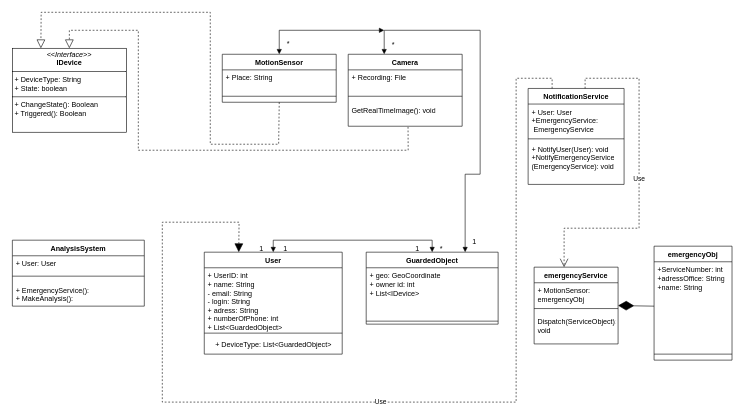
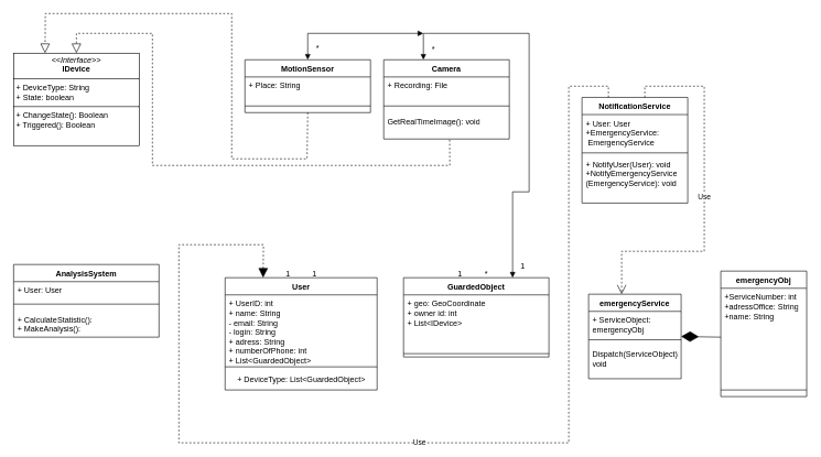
  <mxCell id="0" />
  <mxCell id="1" parent="0" />
  <mxCell id="2" value="GuardedObject" style="swimlane;fontStyle=1;align=center;verticalAlign=top;childLayout=stackLayout;horizontal=1;startSize=26;horizontalStack=0;resizeParent=1;resizeParentMax=0;resizeLast=0;collapsible=1;marginBottom=0;whiteSpace=wrap;html=1;" parent="1" vertex="1"><mxGeometry x="610" y="420" width="220" height="120" as="geometry" /></mxCell>
  <mxCell id="3" value="+ geo: GeoCoordinate&amp;nbsp;&lt;br&gt;+ owner id: int&lt;div&gt;+ List&amp;lt;IDevice&amp;gt;&lt;br&gt;&lt;div&gt;&lt;br&gt;&lt;/div&gt;&lt;/div&gt;" style="text;strokeColor=none;fillColor=none;align=left;verticalAlign=top;spacingLeft=4;spacingRight=4;overflow=hidden;rotatable=0;points=[[0,0.5],[1,0.5]];portConstraint=eastwest;whiteSpace=wrap;html=1;" parent="2" vertex="1"><mxGeometry y="26" width="220" height="84" as="geometry" /></mxCell>
  <mxCell id="4" value="" style="line;strokeWidth=1;fillColor=none;align=left;verticalAlign=middle;spacingTop=-1;spacingLeft=3;spacingRight=3;rotatable=0;labelPosition=right;points=[];portConstraint=eastwest;strokeColor=inherit;" parent="2" vertex="1"><mxGeometry y="110" width="220" height="10" as="geometry" /></mxCell>
  <mxCell id="5" value="User" style="swimlane;fontStyle=1;align=center;verticalAlign=top;childLayout=stackLayout;horizontal=1;startSize=26;horizontalStack=0;resizeParent=1;resizeParentMax=0;resizeLast=0;collapsible=1;marginBottom=0;whiteSpace=wrap;html=1;" parent="1" vertex="1"><mxGeometry x="340" y="420" width="230" height="170" as="geometry"><mxRectangle x="40" y="70" width="120" height="30" as="alternateBounds" /></mxGeometry></mxCell>
  <mxCell id="6" value="&lt;div&gt;+ UserID: int&lt;/div&gt;+ name: String&lt;div&gt;- email: String&lt;br&gt;&lt;div&gt;- login: String&lt;br&gt;&lt;div&gt;+ adress: String&lt;/div&gt;&lt;div&gt;+ numberOfPhone: int&lt;/div&gt;&lt;div&gt;+ List&amp;lt;&lt;span style=&quot;text-align: center; background-color: initial;&quot;&gt;GuardedObject&lt;/span&gt;&lt;span style=&quot;background-color: initial;&quot;&gt;&amp;gt;&lt;/span&gt;&lt;/div&gt;&lt;div&gt;&lt;span style=&quot;background-color: initial;&quot;&gt;&lt;br&gt;&lt;/span&gt;&lt;/div&gt;&lt;div&gt;&lt;span style=&quot;background-color: initial;&quot;&gt;&lt;br&gt;&lt;/span&gt;&lt;/div&gt;&lt;div&gt;&lt;span style=&quot;background-color: initial;&quot;&gt;&lt;br&gt;&lt;/span&gt;&lt;/div&gt;&lt;div&gt;&lt;br&gt;&lt;/div&gt;&lt;/div&gt;&lt;/div&gt;" style="text;strokeColor=none;fillColor=none;align=left;verticalAlign=top;spacingLeft=4;spacingRight=4;overflow=hidden;rotatable=0;points=[[0,0.5],[1,0.5]];portConstraint=eastwest;whiteSpace=wrap;html=1;" parent="5" vertex="1"><mxGeometry y="26" width="230" height="104" as="geometry" /></mxCell>
  <mxCell id="7" value="" style="line;strokeWidth=1;fillColor=none;align=left;verticalAlign=middle;spacingTop=-1;spacingLeft=3;spacingRight=3;rotatable=0;labelPosition=right;points=[];portConstraint=eastwest;strokeColor=inherit;" parent="5" vertex="1"><mxGeometry y="130" width="230" height="10" as="geometry" /></mxCell>
  <mxCell id="8" value="+ DeviceType: List&amp;lt;GuardedObject&amp;gt;" style="text;html=1;align=center;verticalAlign=middle;resizable=0;points=[];autosize=1;strokeColor=none;fillColor=none;" parent="5" vertex="1"><mxGeometry y="140" width="230" height="30" as="geometry" /></mxCell>
  <mxCell id="9" value="emergencyObj&lt;div&gt;&lt;br&gt;&lt;/div&gt;" style="swimlane;fontStyle=1;align=center;verticalAlign=top;childLayout=stackLayout;horizontal=1;startSize=26;horizontalStack=0;resizeParent=1;resizeParentMax=0;resizeLast=0;collapsible=1;marginBottom=0;whiteSpace=wrap;html=1;" parent="1" vertex="1"><mxGeometry x="1090" y="410" width="130" height="190" as="geometry" /></mxCell>
  <mxCell id="10" value="&lt;div&gt;+ServiceNumber: int&lt;/div&gt;&lt;div&gt;+adressOffice: String&lt;/div&gt;&lt;div&gt;+name: String&lt;/div&gt;&lt;div&gt;&lt;br&gt;&lt;/div&gt;&lt;div&gt;&lt;br&gt;&lt;/div&gt;&lt;div&gt;&lt;br&gt;&lt;/div&gt;" style="text;strokeColor=none;fillColor=none;align=left;verticalAlign=top;spacingLeft=4;spacingRight=4;overflow=hidden;rotatable=0;points=[[0,0.5],[1,0.5]];portConstraint=eastwest;whiteSpace=wrap;html=1;" parent="9" vertex="1"><mxGeometry y="26" width="130" height="144" as="geometry" /></mxCell>
  <mxCell id="11" value="" style="line;strokeWidth=1;fillColor=none;align=left;verticalAlign=middle;spacingTop=-1;spacingLeft=3;spacingRight=3;rotatable=0;labelPosition=right;points=[];portConstraint=eastwest;strokeColor=inherit;" parent="9" vertex="1"><mxGeometry y="170" width="130" height="20" as="geometry" /></mxCell>
  <mxCell id="12" value="AnalysisSystem" style="swimlane;fontStyle=1;align=center;verticalAlign=top;childLayout=stackLayout;horizontal=1;startSize=26;horizontalStack=0;resizeParent=1;resizeParentMax=0;resizeLast=0;collapsible=1;marginBottom=0;whiteSpace=wrap;html=1;" parent="1" vertex="1"><mxGeometry x="20" y="400" width="220" height="110" as="geometry" /></mxCell>
  <mxCell id="13" value="&lt;div&gt;+ User: User&lt;/div&gt;" style="text;strokeColor=none;fillColor=none;align=left;verticalAlign=top;spacingLeft=4;spacingRight=4;overflow=hidden;rotatable=0;points=[[0,0.5],[1,0.5]];portConstraint=eastwest;whiteSpace=wrap;html=1;" parent="12" vertex="1"><mxGeometry y="26" width="220" height="24" as="geometry" /></mxCell>
  <mxCell id="14" value="" style="line;strokeWidth=1;fillColor=none;align=left;verticalAlign=middle;spacingTop=-1;spacingLeft=3;spacingRight=3;rotatable=0;labelPosition=right;points=[];portConstraint=eastwest;strokeColor=inherit;" parent="12" vertex="1"><mxGeometry y="50" width="220" height="20" as="geometry" /></mxCell>
- <mxCell id="15" value="&lt;div&gt;&lt;span style=&quot;background-color: initial;&quot;&gt;+ EmergencyService():&lt;/span&gt;&lt;/div&gt;&lt;div&gt;+ MakeAnalysis():&lt;/div&gt;" style="text;strokeColor=none;fillColor=none;align=left;verticalAlign=top;spacingLeft=4;spacingRight=4;overflow=hidden;rotatable=0;points=[[0,0.5],[1,0.5]];portConstraint=eastwest;whiteSpace=wrap;html=1;" parent="12" vertex="1"><mxGeometry y="70" width="220" height="40" as="geometry" /></mxCell>
+ <mxCell id="15" value="&lt;div&gt;&lt;span style=&quot;background-color: initial;&quot;&gt;+ CalculateStatistic():&lt;/span&gt;&lt;/div&gt;&lt;div&gt;+ MakeAnalysis():&lt;/div&gt;" style="text;strokeColor=none;fillColor=none;align=left;verticalAlign=top;spacingLeft=4;spacingRight=4;overflow=hidden;rotatable=0;points=[[0,0.5],[1,0.5]];portConstraint=eastwest;whiteSpace=wrap;html=1;" parent="12" vertex="1"><mxGeometry y="70" width="220" height="40" as="geometry" /></mxCell>
  <mxCell id="16" value="emergencyService" style="swimlane;fontStyle=1;align=center;verticalAlign=top;childLayout=stackLayout;horizontal=1;startSize=26;horizontalStack=0;resizeParent=1;resizeParentMax=0;resizeLast=0;collapsible=1;marginBottom=0;whiteSpace=wrap;html=1;" parent="1" vertex="1"><mxGeometry x="890" y="445" width="140" height="128" as="geometry" /></mxCell>
- <mxCell id="17" value="+ MotionSensor: emergencyObj" style="text;strokeColor=none;fillColor=none;align=left;verticalAlign=top;spacingLeft=4;spacingRight=4;overflow=hidden;rotatable=0;points=[[0,0.5],[1,0.5]];portConstraint=eastwest;whiteSpace=wrap;html=1;" parent="16" vertex="1"><mxGeometry y="26" width="140" height="34" as="geometry" /></mxCell>
+ <mxCell id="17" value="+ ServiceObject: emergencyObj" style="text;strokeColor=none;fillColor=none;align=left;verticalAlign=top;spacingLeft=4;spacingRight=4;overflow=hidden;rotatable=0;points=[[0,0.5],[1,0.5]];portConstraint=eastwest;whiteSpace=wrap;html=1;" parent="16" vertex="1"><mxGeometry y="26" width="140" height="34" as="geometry" /></mxCell>
  <mxCell id="18" value="" style="line;strokeWidth=1;fillColor=none;align=left;verticalAlign=middle;spacingTop=-1;spacingLeft=3;spacingRight=3;rotatable=0;labelPosition=right;points=[];portConstraint=eastwest;strokeColor=inherit;" parent="16" vertex="1"><mxGeometry y="60" width="140" height="18" as="geometry" /></mxCell>
  <mxCell id="19" value="Dispatch(ServiceObject): void" style="text;strokeColor=none;fillColor=none;align=left;verticalAlign=top;spacingLeft=4;spacingRight=4;overflow=hidden;rotatable=0;points=[[0,0.5],[1,0.5]];portConstraint=eastwest;whiteSpace=wrap;html=1;" parent="16" vertex="1"><mxGeometry y="78" width="140" height="50" as="geometry" /></mxCell>
  <mxCell id="20" value="&lt;p style=&quot;margin:0px;margin-top:4px;text-align:center;&quot;&gt;&lt;i&gt;&amp;lt;&amp;lt;Interface&amp;gt;&amp;gt;&lt;/i&gt;&lt;br&gt;&lt;b&gt;IDevice&lt;/b&gt;&lt;/p&gt;&lt;hr size=&quot;1&quot; style=&quot;border-style:solid;&quot;&gt;&lt;p style=&quot;margin:0px;margin-left:4px;&quot;&gt;+ DeviceType: String&lt;br&gt;+ State: boolean&lt;/p&gt;&lt;hr size=&quot;1&quot; style=&quot;border-style:solid;&quot;&gt;&lt;p style=&quot;margin:0px;margin-left:4px;&quot;&gt;+ ChangeState(): Boolean&lt;br&gt;+ Triggered(): Boolean&lt;/p&gt;" style="verticalAlign=top;align=left;overflow=fill;html=1;whiteSpace=wrap;" parent="1" vertex="1"><mxGeometry x="20" y="80" width="190" height="140" as="geometry" /></mxCell>
  <mxCell id="21" value="Camera" style="swimlane;fontStyle=1;align=center;verticalAlign=top;childLayout=stackLayout;horizontal=1;startSize=26;horizontalStack=0;resizeParent=1;resizeParentMax=0;resizeLast=0;collapsible=1;marginBottom=0;whiteSpace=wrap;html=1;" parent="1" vertex="1"><mxGeometry x="580" y="90" width="190" height="120" as="geometry"><mxRectangle x="620" y="60" width="80" height="30" as="alternateBounds" /></mxGeometry></mxCell>
  <mxCell id="22" value="&lt;div&gt;&lt;span style=&quot;background-color: initial;&quot;&gt;+ Recording: File&lt;/span&gt;&lt;/div&gt;&lt;div&gt;&lt;br&gt;&lt;/div&gt;" style="text;strokeColor=none;fillColor=none;align=left;verticalAlign=top;spacingLeft=4;spacingRight=4;overflow=hidden;rotatable=0;points=[[0,0.5],[1,0.5]];portConstraint=eastwest;whiteSpace=wrap;html=1;" parent="21" vertex="1"><mxGeometry y="26" width="190" height="34" as="geometry" /></mxCell>
  <mxCell id="23" value="" style="line;strokeWidth=1;fillColor=none;align=left;verticalAlign=middle;spacingTop=-1;spacingLeft=3;spacingRight=3;rotatable=0;labelPosition=right;points=[];portConstraint=eastwest;strokeColor=inherit;" parent="21" vertex="1"><mxGeometry y="60" width="190" height="20" as="geometry" /></mxCell>
  <mxCell id="24" value="&lt;div&gt;&lt;div&gt;GetRealTimeImage(): void&lt;/div&gt;&lt;/div&gt;" style="text;strokeColor=none;fillColor=none;align=left;verticalAlign=top;spacingLeft=4;spacingRight=4;overflow=hidden;rotatable=0;points=[[0,0.5],[1,0.5]];portConstraint=eastwest;whiteSpace=wrap;html=1;" parent="21" vertex="1"><mxGeometry y="80" width="190" height="40" as="geometry" /></mxCell>
  <mxCell id="25" value="MotionSensor" style="swimlane;fontStyle=1;align=center;verticalAlign=top;childLayout=stackLayout;horizontal=1;startSize=26;horizontalStack=0;resizeParent=1;resizeParentMax=0;resizeLast=0;collapsible=1;marginBottom=0;whiteSpace=wrap;html=1;" parent="1" vertex="1"><mxGeometry x="370" y="90" width="190" height="80" as="geometry"><mxRectangle x="620" y="60" width="80" height="30" as="alternateBounds" /></mxGeometry></mxCell>
  <mxCell id="26" value="&lt;div&gt;+ Place: String&lt;/div&gt;" style="text;strokeColor=none;fillColor=none;align=left;verticalAlign=top;spacingLeft=4;spacingRight=4;overflow=hidden;rotatable=0;points=[[0,0.5],[1,0.5]];portConstraint=eastwest;whiteSpace=wrap;html=1;" parent="25" vertex="1"><mxGeometry y="26" width="190" height="34" as="geometry" /></mxCell>
  <mxCell id="27" value="" style="line;strokeWidth=1;fillColor=none;align=left;verticalAlign=middle;spacingTop=-1;spacingLeft=3;spacingRight=3;rotatable=0;labelPosition=right;points=[];portConstraint=eastwest;strokeColor=inherit;" parent="25" vertex="1"><mxGeometry y="60" width="190" height="20" as="geometry" /></mxCell>
  <mxCell id="28" value="" style="endArrow=block;dashed=1;endFill=0;endSize=12;html=1;rounded=0;entryX=0.5;entryY=0;entryDx=0;entryDy=0;exitX=0.525;exitY=1.028;exitDx=0;exitDy=0;exitPerimeter=0;" parent="1" source="24" target="20" edge="1"><mxGeometry width="160" relative="1" as="geometry"><mxPoint x="681" y="210" as="sourcePoint" /><mxPoint x="345" y="20" as="targetPoint" /><Array as="points"><mxPoint x="680" y="250" /><mxPoint x="230" y="250" /><mxPoint x="230" y="50" /><mxPoint x="115" y="50" /></Array></mxGeometry></mxCell>
  <mxCell id="29" value="" style="endArrow=block;dashed=1;endFill=0;endSize=12;html=1;rounded=0;exitX=0.5;exitY=1;exitDx=0;exitDy=0;entryX=0.25;entryY=0;entryDx=0;entryDy=0;" parent="1" source="25" target="20" edge="1"><mxGeometry width="160" relative="1" as="geometry"><mxPoint x="464.05" y="212" as="sourcePoint" /><mxPoint x="315" y="10" as="targetPoint" /><Array as="points"><mxPoint x="464" y="240" /><mxPoint x="350" y="240" /><mxPoint x="350" y="20" /><mxPoint x="68" y="20" /></Array></mxGeometry></mxCell>
  <mxCell id="30" value="NotificationService" style="swimlane;fontStyle=1;align=center;verticalAlign=top;childLayout=stackLayout;horizontal=1;startSize=26;horizontalStack=0;resizeParent=1;resizeParentMax=0;resizeLast=0;collapsible=1;marginBottom=0;whiteSpace=wrap;html=1;" parent="1" vertex="1"><mxGeometry x="880" y="147" width="160" height="160" as="geometry" /></mxCell>
  <mxCell id="31" value="+ User: User&lt;div&gt;+EmergencyService:&lt;/div&gt;&lt;div&gt;&amp;nbsp;&lt;span style=&quot;background-color: initial;&quot;&gt;EmergencyService&lt;/span&gt;&lt;span style=&quot;background-color: initial;&quot;&gt;&amp;nbsp;&lt;/span&gt;&lt;/div&gt;" style="text;strokeColor=none;fillColor=none;align=left;verticalAlign=top;spacingLeft=4;spacingRight=4;overflow=hidden;rotatable=0;points=[[0,0.5],[1,0.5]];portConstraint=eastwest;whiteSpace=wrap;html=1;" parent="30" vertex="1"><mxGeometry y="26" width="160" height="54" as="geometry" /></mxCell>
  <mxCell id="32" value="" style="line;strokeWidth=1;fillColor=none;align=left;verticalAlign=middle;spacingTop=-1;spacingLeft=3;spacingRight=3;rotatable=0;labelPosition=right;points=[];portConstraint=eastwest;strokeColor=inherit;" parent="30" vertex="1"><mxGeometry y="80" width="160" height="8" as="geometry" /></mxCell>
  <mxCell id="33" value="+ NotifyUser(User): void&lt;div&gt;+NotifyEmergencyService&lt;/div&gt;&lt;div&gt;(&lt;span style=&quot;background-color: initial;&quot;&gt;EmergencyService&lt;/span&gt;&lt;span style=&quot;background-color: initial;&quot;&gt;): void&lt;/span&gt;&lt;/div&gt;" style="text;strokeColor=none;fillColor=none;align=left;verticalAlign=top;spacingLeft=4;spacingRight=4;overflow=hidden;rotatable=0;points=[[0,0.5],[1,0.5]];portConstraint=eastwest;whiteSpace=wrap;html=1;" parent="30" vertex="1"><mxGeometry y="88" width="160" height="72" as="geometry" /></mxCell>
- <mxCell id="34" value="" style="endArrow=block;startArrow=block;endFill=1;startFill=1;html=1;rounded=0;exitX=0.5;exitY=0;exitDx=0;exitDy=0;entryX=0.5;entryY=0;entryDx=0;entryDy=0;" parent="1" source="5" target="2" edge="1"><mxGeometry width="160" relative="1" as="geometry"><mxPoint x="650" y="330" as="sourcePoint" /><mxPoint x="810" y="330" as="targetPoint" /><Array as="points"><mxPoint x="455" y="400" /><mxPoint x="720" y="400" /></Array></mxGeometry></mxCell>
  <mxCell id="35" value="" style="endArrow=block;startArrow=block;endFill=1;startFill=1;html=1;rounded=0;exitX=0.5;exitY=0;exitDx=0;exitDy=0;" parent="1" source="25" edge="1"><mxGeometry width="160" relative="1" as="geometry"><mxPoint x="470" y="40" as="sourcePoint" /><mxPoint x="640" y="50" as="targetPoint" /><Array as="points"><mxPoint x="465" y="50" /></Array></mxGeometry></mxCell>
  <mxCell id="36" value="" style="endArrow=block;startArrow=block;endFill=1;startFill=1;html=1;rounded=0;exitX=0.5;exitY=0;exitDx=0;exitDy=0;entryX=0.75;entryY=0;entryDx=0;entryDy=0;" parent="1" target="2" edge="1"><mxGeometry width="160" relative="1" as="geometry"><mxPoint x="640" y="90" as="sourcePoint" /><mxPoint x="815" y="50" as="targetPoint" /><Array as="points"><mxPoint x="640" y="50" /><mxPoint x="800" y="50" /><mxPoint x="800" y="290" /><mxPoint x="775" y="290" /></Array></mxGeometry></mxCell>
  <mxCell id="37" value="*" style="text;html=1;align=center;verticalAlign=middle;resizable=0;points=[];autosize=1;strokeColor=none;fillColor=none;" parent="1" vertex="1"><mxGeometry x="465" y="58" width="30" height="30" as="geometry" /></mxCell>
  <mxCell id="38" value="*" style="text;html=1;align=center;verticalAlign=middle;resizable=0;points=[];autosize=1;strokeColor=none;fillColor=none;" parent="1" vertex="1"><mxGeometry x="640" y="60" width="30" height="30" as="geometry" /></mxCell>
  <mxCell id="39" value="1" style="text;html=1;align=center;verticalAlign=middle;resizable=0;points=[];autosize=1;strokeColor=none;fillColor=none;" parent="1" vertex="1"><mxGeometry x="775" y="388" width="30" height="30" as="geometry" /></mxCell>
  <mxCell id="40" value="Use" style="endArrow=block;endSize=12;dashed=1;html=1;rounded=0;exitX=0.25;exitY=0;exitDx=0;exitDy=0;entryX=0.25;entryY=0;entryDx=0;entryDy=0;" parent="1" source="30" target="5" edge="1"><mxGeometry width="160" relative="1" as="geometry"><mxPoint x="860" y="300" as="sourcePoint" /><mxPoint x="1020" y="300" as="targetPoint" /><Array as="points"><mxPoint x="920" y="130" /><mxPoint x="860" y="130" /><mxPoint x="860" y="670" /><mxPoint x="270" y="670" /><mxPoint x="270" y="370" /><mxPoint x="398" y="370" /></Array></mxGeometry></mxCell>
  <mxCell id="41" value="Use" style="endArrow=open;endSize=12;dashed=1;html=1;rounded=0;exitX=0.5;exitY=0;exitDx=0;exitDy=0;entryX=0.25;entryY=0;entryDx=0;entryDy=0;" parent="1" edge="1"><mxGeometry width="160" relative="1" as="geometry"><mxPoint x="975" y="147" as="sourcePoint" /><mxPoint x="940" y="445" as="targetPoint" /><Array as="points"><mxPoint x="975" y="130" /><mxPoint x="1065" y="130" /><mxPoint x="1065" y="380" /><mxPoint x="940" y="380" /></Array></mxGeometry></mxCell>
  <mxCell id="42" value="1" style="text;html=1;align=center;verticalAlign=middle;resizable=0;points=[];autosize=1;strokeColor=none;fillColor=none;" parent="1" vertex="1"><mxGeometry x="460" y="400" width="30" height="30" as="geometry" /></mxCell>
  <mxCell id="43" value="*" style="text;html=1;align=center;verticalAlign=middle;resizable=0;points=[];autosize=1;strokeColor=none;fillColor=none;" parent="1" vertex="1"><mxGeometry x="720" y="400" width="30" height="30" as="geometry" /></mxCell>
  <mxCell id="44" value="1" style="text;html=1;align=center;verticalAlign=middle;resizable=0;points=[];autosize=1;strokeColor=none;fillColor=none;" parent="1" vertex="1"><mxGeometry x="680" y="400" width="30" height="30" as="geometry" /></mxCell>
  <mxCell id="45" value="1" style="text;html=1;align=center;verticalAlign=middle;resizable=0;points=[];autosize=1;strokeColor=none;fillColor=none;" parent="1" vertex="1"><mxGeometry x="420" y="400" width="30" height="30" as="geometry" /></mxCell>
  <mxCell id="46" value="" style="endArrow=diamondThin;endFill=1;endSize=24;html=1;rounded=0;exitX=0;exitY=0.514;exitDx=0;exitDy=0;exitPerimeter=0;entryX=1;entryY=0.5;entryDx=0;entryDy=0;" edge="1" parent="1" source="10" target="16"><mxGeometry width="160" relative="1" as="geometry"><mxPoint x="1040" y="550" as="sourcePoint" /><mxPoint x="1070" y="540" as="targetPoint" /></mxGeometry></mxCell>
